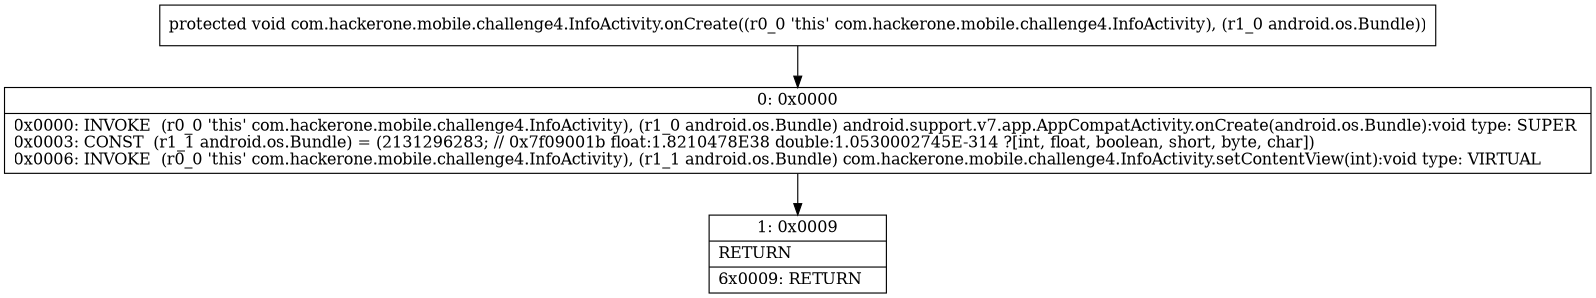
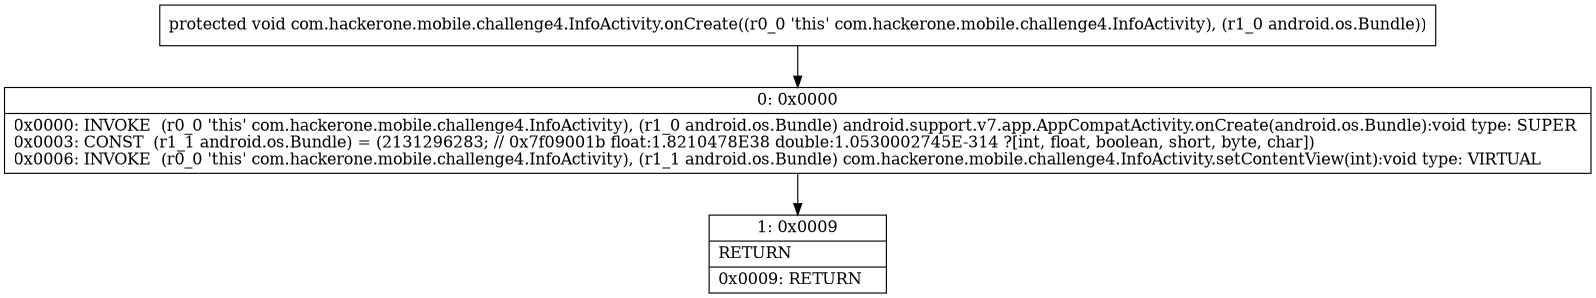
  digraph {
    node [shape=record]
    n1 [label="{0\:\ 0x0000|0x0000: INVOKE  (r0_0 'this' com.hackerone.mobile.challenge4.InfoActivity), (r1_0 android.os.Bundle) android.support.v7.app.AppCompatActivity.onCreate(android.os.Bundle):void type: SUPER \l0x0003: CONST  (r1_1 android.os.Bundle) = (2131296283; \/\/ 0x7f09001b float:1.8210478E38 double:1.0530002745E\-314 ?[int, float, boolean, short, byte, char]) \l0x0006: INVOKE  (r0_0 'this' com.hackerone.mobile.challenge4.InfoActivity), (r1_1 android.os.Bundle) com.hackerone.mobile.challenge4.InfoActivity.setContentView(int):void type: VIRTUAL \l}"]
-   n2 [label="{1\:\ 0x0009|RETURN\l|6x0009: RETURN   \l}"]
+   n2 [label="{1\:\ 0x0009|RETURN\l|0x0009: RETURN   \l}"]
    n3 [label="{protected void com.hackerone.mobile.challenge4.InfoActivity.onCreate((r0_0 'this' com.hackerone.mobile.challenge4.InfoActivity), (r1_0 android.os.Bundle)) }"]
    n1 -> n2
    n3 -> n1
  }
